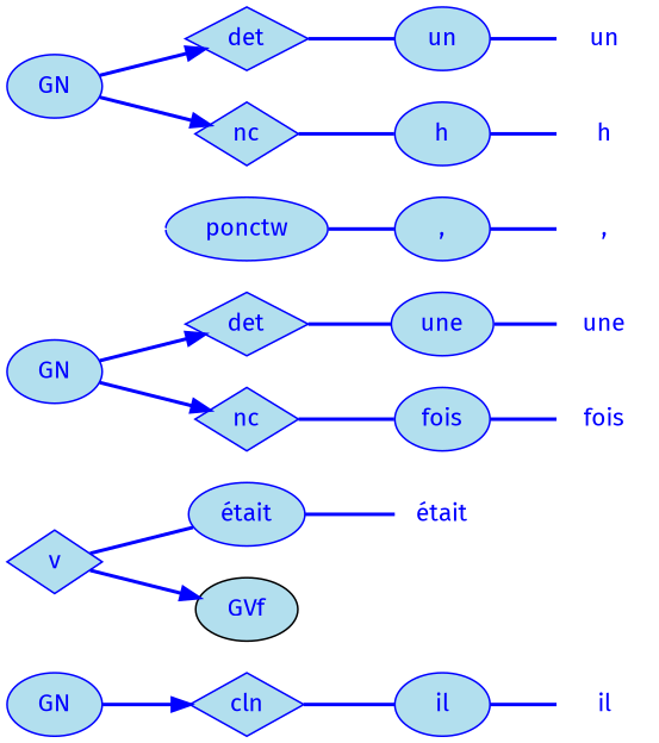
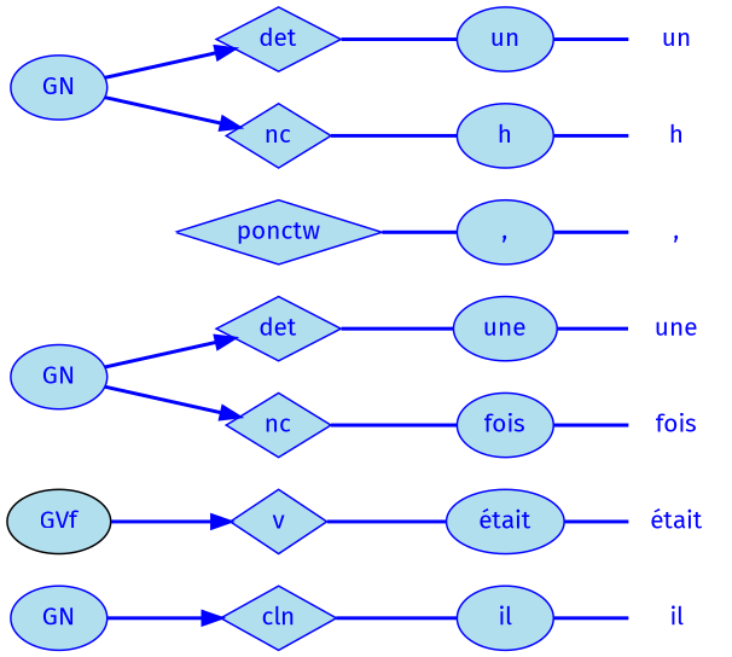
  digraph {
    fontname="Fira Sans"
    rankdir=LR
    node [fillcolor=lightblue2 fontcolor=blue fontname="Fira Sans" shape=plaintext color=blue style=filled]
    edge [arrowhead=none color=blue fontcolor=blue fontname="Fira Sans" minlen=1 style=bold]
    n1 [height=0.50 label=il width=0.75 color="" style=""]
    n2 [height=0.50 label=il shape=ellipse width=0.75]
    n3 [height=0.50 label=cln shape=diamond width=0.75]
    n4 [arrowhead=doubleoctagon height=0.50 label=GN width=0.75 shape=""]
    n5 [height=0.50 label="était" width=0.75 color="" style=""]
    n6 [height=0.50 label="était" shape=ellipse width=0.92]
    n7 [height=0.50 label=v shape=diamond width=0.75]
    n8 [arrowhead=doubleoctagon color=black height=0.50 label=GVf width=0.81 shape=""]
    n9 [height=0.50 label=une width=0.75 color="" style=""]
    n10 [height=0.50 label=une shape=ellipse width=0.81]
    n11 [height=0.50 label=det shape=diamond width=0.75]
    n12 [height=0.50 label=fois width=0.75 color="" style=""]
    n13 [height=0.50 label=fois shape=ellipse width=0.75]
    n14 [height=0.50 label=nc shape=diamond width=0.75]
    n15 [arrowhead=doubleoctagon height=0.50 label=GN width=0.75 shape=""]
    n16 [height=0.50 label="," width=0.75 color="" style=""]
    n17 [height=0.50 label="," shape=ellipse width=0.75]
-   n18 [height=0.50 label=ponctw shape=ellipse width=1.28]
+   n18 [height=0.50 label=ponctw shape=diamond width=1.28]
    n19 [height=0.50 label=un width=0.75 color="" style=""]
    n20 [height=0.50 label=un shape=ellipse width=0.75]
    n21 [height=0.50 label=det shape=diamond width=0.75]
    n22 [height=0.50 label=h width=0.75 color="" style=""]
    n23 [height=0.50 label=h shape=ellipse width=0.75]
    n24 [height=0.50 label=nc shape=diamond width=0.75]
    n25 [arrowhead=doubleoctagon height=0.50 label=GN width=0.75 shape=""]
    "mc1s1_P9L1#pos#empty" [color=white fillcolor=white fontcolor=white height=0.06 shape=point width=0.06 style=""]
    n2 -> n1
    n3 -> n2
    n4 -> n3 [shape=normal arrowhead=""]
    n6 -> n5
    n7 -> n6
-   n7 -> n8 [shape=normal arrowhead=""]
+   n8 -> n7 [shape=normal arrowhead=""]
    n10 -> n9
    n11 -> n10
    n13 -> n12
    n14 -> n13
    n15 -> n11 [shape=normal arrowhead=""]
    n15 -> n14 [shape=normal arrowhead=""]
    n17 -> n16
    n18 -> n17
    n20 -> n19
    n21 -> n20
    n23 -> n22
    n24 -> n23
    n25 -> n21 [shape=normal arrowhead=""]
    n25 -> n24 [shape=normal arrowhead=""]
    "mc1s1_P9L1#pos#empty" -> n18 [color=white fontcolor=white shape=none arrowhead="" style=""]
  }
